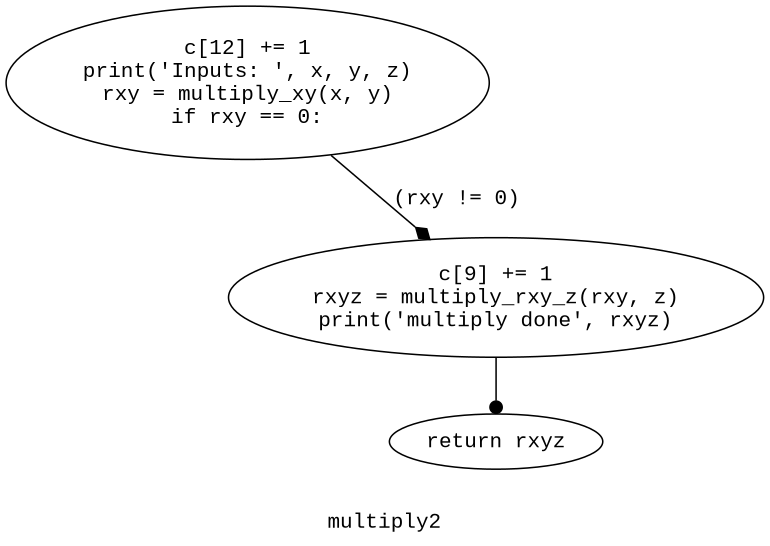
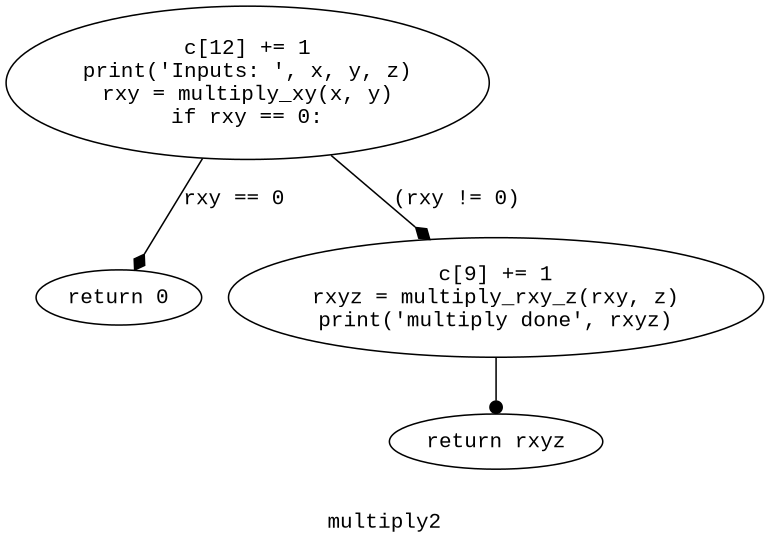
  digraph {
    label=multiply2
    fontname="Liberation Mono"
    node [fontname="Liberation Mono"]
    edge [arrowhead=diamond fontname="Liberation Mono"]
    n1 [height=1.3946 label="c[12] += 1\nprint('Inputs: ', x, y, z)\nrxy = multiply_xy(x, y)\nif rxy == 0:\n" width=2.8481]
+   n2 [height=0.5 label="return 0\n" width=1.0858]
    n3 [height=1.0852 label="c[9] += 1\nrxyz = multiply_rxy_z(rxy, z)\nprint('multiply done', rxyz)\n" width=3.5257]
    n4 [height=0.5 label="return rxyz\n" width=1.4046]
+   n1 -> n2 [label="rxy == 0"]
    n1 -> n3 [label="(rxy != 0)"]
    n3 -> n4 [arrowhead=dot]
  }
